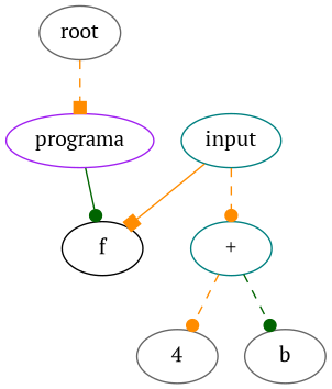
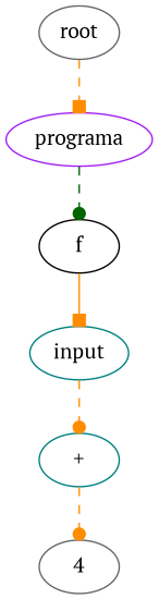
  digraph {
    fontname="PT Serif"
    node [color=gray40 fontname="PT Serif"]
    edge [arrowhead=dot color=darkorange fontname="PT Serif" style=dashed]
    n1 [color=black label=f]
    n2 [color=teal label=input]
    n3 [color=teal label="+"]
    n4 [label=4]
-   n5 [label=b]
    n6 [color=purple label=programa]
    n7 [label=root]
-   n2 -> n1 [arrowhead=box style=solid]
+   n1 -> n2 [arrowhead=box style=solid]
    n2 -> n3
    n3 -> n4
-   n3 -> n5 [color=darkgreen]
-   n6 -> n1 [color=darkgreen style=solid]
+   n6 -> n1 [color=darkgreen]
    n7 -> n6 [arrowhead=box]
  }
